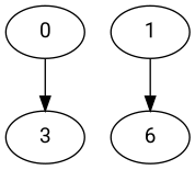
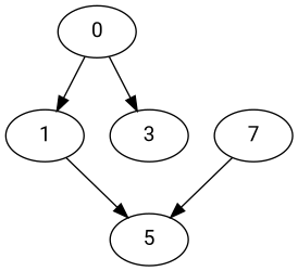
  digraph {
    fontname=Roboto
    node [Weight=6 fontname=Roboto]
    edge [Weight=15 fontname=Roboto]
    0 [Weight=5]
    1
    3
-   5 [Weight=7 label=6]
+   5 [Weight=7]
+   7
+   0 -> 1
    0 -> 3
    1 -> 5 [Weight=4]
+   7 -> 5 [Weight=4]
  }
